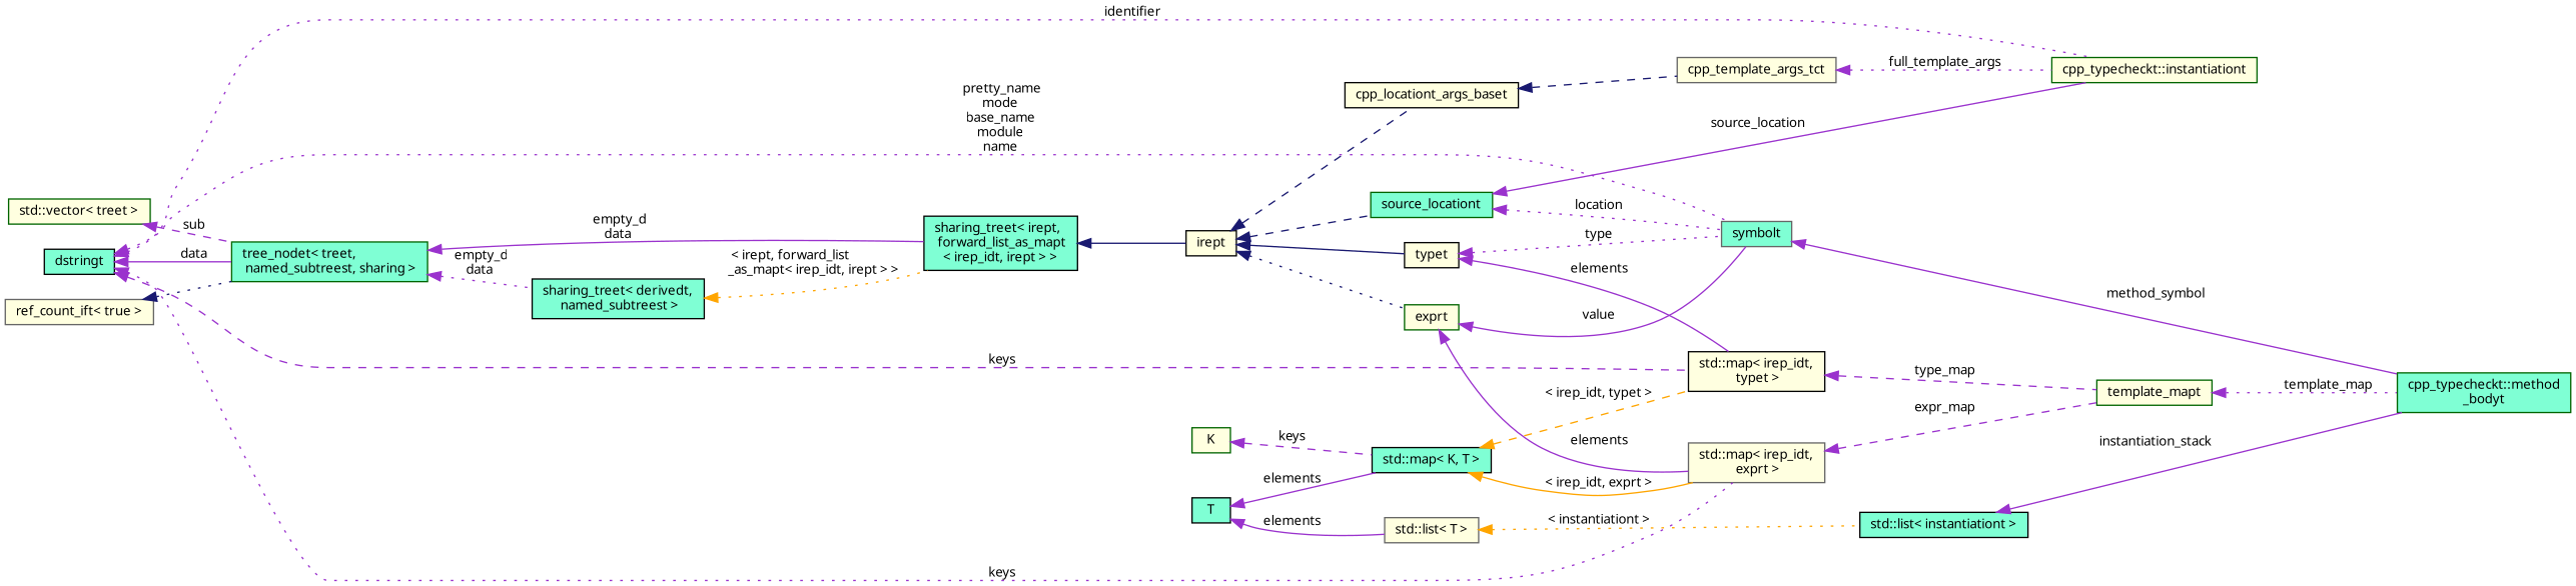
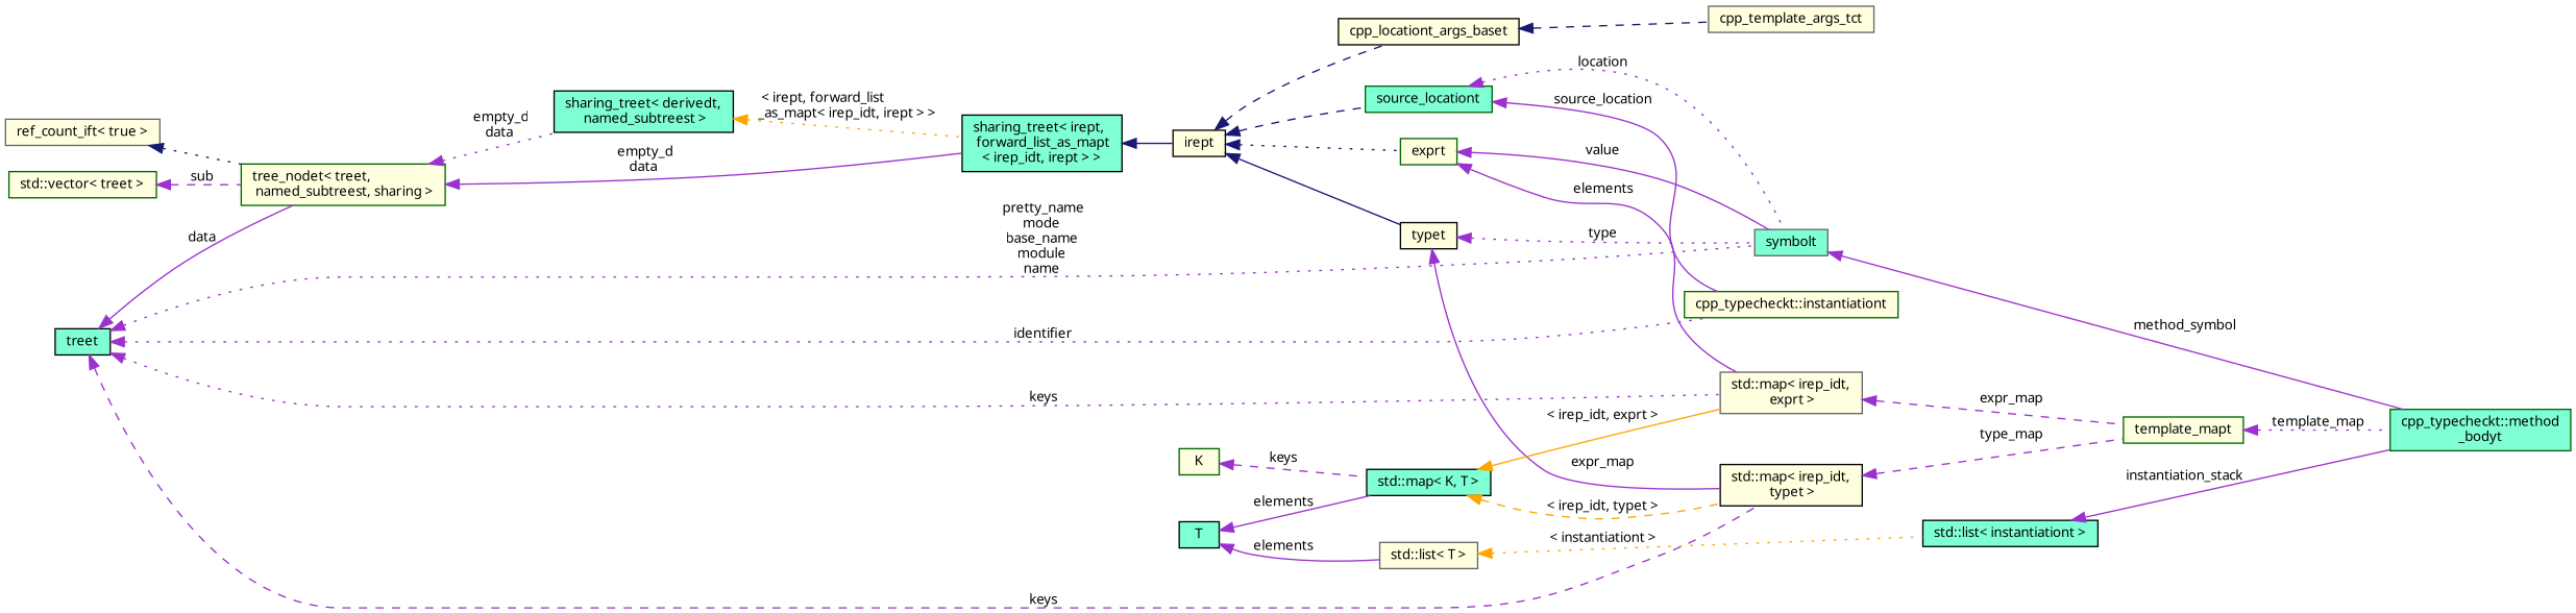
  digraph {
    fontname="Noto Sans"
    rankdir=LR
    node [color=black fillcolor=lightyellow fontname="Noto Sans" fontsize=10 shape=record style=filled]
    edge [color=darkorchid3 dir=back fontname="Noto Sans" fontsize=10 labelfontname=Helvetica labelfontsize=10 style=solid]
    n1 [color=darkgreen fillcolor=aquamarine fontcolor=black height=0.2 label="cpp_typecheckt::method\l_bodyt" width=0.4]
    n2 [color=gray40 fillcolor=aquamarine height=0.2 label=symbolt width=0.4]
    n3 [height=0.2 label=typet width=0.4]
    n4 [height=0.2 label="std::map\< irep_idt,\l typet \>" width=0.4]
    n5 [color=darkgreen height=0.2 label=template_mapt width=0.4]
    n6 [height=0.2 label=irept width=0.4]
    n7 [color=darkgreen height=0.2 label=exprt width=0.4]
    n8 [color=darkgreen fillcolor=aquamarine height=0.2 label=source_locationt width=0.4]
    n9 [height=0.2 label=cpp_locationt_args_baset width=0.4]
    n10 [color=gray40 height=0.2 label="std::map\< irep_idt,\l exprt \>" width=0.4]
    n11 [color=darkgreen height=0.2 label="cpp_typecheckt::instantiationt" width=0.4]
    n12 [color=gray40 height=0.2 label=cpp_template_args_tct width=0.4]
    n13 [fillcolor=aquamarine height=0.2 label="sharing_treet\< irept,\l forward_list_as_mapt\l\< irep_idt, irept \> \>" width=0.4]
-   n14 [color=darkgreen fillcolor=aquamarine height=0.2 label="tree_nodet\< treet,\l named_subtreest, sharing \>" width=0.4]
+   n14 [color=darkgreen height=0.2 label="tree_nodet\< treet,\l named_subtreest, sharing \>" width=0.4]
    n15 [fillcolor=aquamarine height=0.2 label="sharing_treet\< derivedt,\l named_subtreest \>" width=0.4]
    n16 [color=gray40 height=0.2 label="ref_count_ift\< true \>" width=0.4]
    n17 [color=darkgreen height=0.2 label="std::vector\< treet \>" width=0.4]
-   n18 [fillcolor=aquamarine height=0.2 label=dstringt width=0.4]
+   n18 [fillcolor=aquamarine height=0.2 label=treet width=0.4]
    n19 [fillcolor=aquamarine height=0.2 label="std::map\< K, T \>" width=0.4]
    n20 [color=darkgreen height=0.2 label=K width=0.4]
    n21 [fillcolor=aquamarine height=0.2 label=T width=0.4]
    n22 [color=gray40 height=0.2 label="std::list\< T \>" width=0.4]
    n23 [fillcolor=aquamarine height=0.2 label="std::list\< instantiationt \>" width=0.4]
    n2 -> n1 [label=" method_symbol"]
    n3 -> n2 [label=" type" style=dotted]
-   n3 -> n4 [label=" elements"]
+   n3 -> n4 [label=" expr_map"]
    n4 -> n5 [label=" type_map" style=dashed]
    n5 -> n1 [label=" template_map" style=dotted]
    n6 -> n3 [color=midnightblue]
    n6 -> n7 [color=midnightblue style=dotted]
    n6 -> n8 [color=midnightblue style=dashed]
    n6 -> n9 [color=midnightblue style=dashed]
    n7 -> n2 [label=" value"]
    n7 -> n10 [label=" elements"]
    n8 -> n2 [label=" location" style=dotted]
    n8 -> n11 [label=" source_location"]
    n9 -> n12 [color=midnightblue style=dashed]
    n10 -> n5 [label=" expr_map" style=dashed]
-   n12 -> n11 [label=" full_template_args" style=dotted]
    n13 -> n6 [color=midnightblue]
    n14 -> n13 [label=" empty_d\ndata"]
    n14 -> n15 [label=" empty_d\ndata" style=dotted]
    n15 -> n13 [color=orange label=" \< irept, forward_list\l_as_mapt\< irep_idt, irept \> \>" style=dotted]
    n16 -> n14 [color=midnightblue style=dotted]
    n17 -> n14 [label=" sub" style=dashed]
    n18 -> n2 [label=" pretty_name\nmode\nbase_name\nmodule\nname" style=dotted]
    n18 -> n4 [label=" keys" style=dashed]
    n18 -> n10 [label=" keys" style=dotted]
    n18 -> n11 [label=" identifier" style=dotted]
    n18 -> n14 [label=" data"]
    n19 -> n4 [color=orange label=" \< irep_idt, typet \>" style=dashed]
    n19 -> n10 [color=orange label=" \< irep_idt, exprt \>"]
    n20 -> n19 [label=" keys" style=dashed]
    n21 -> n19 [label=" elements"]
    n21 -> n22 [label=" elements"]
    n22 -> n23 [color=orange label=" \< instantiationt \>" style=dotted]
    n23 -> n1 [label=" instantiation_stack"]
  }
